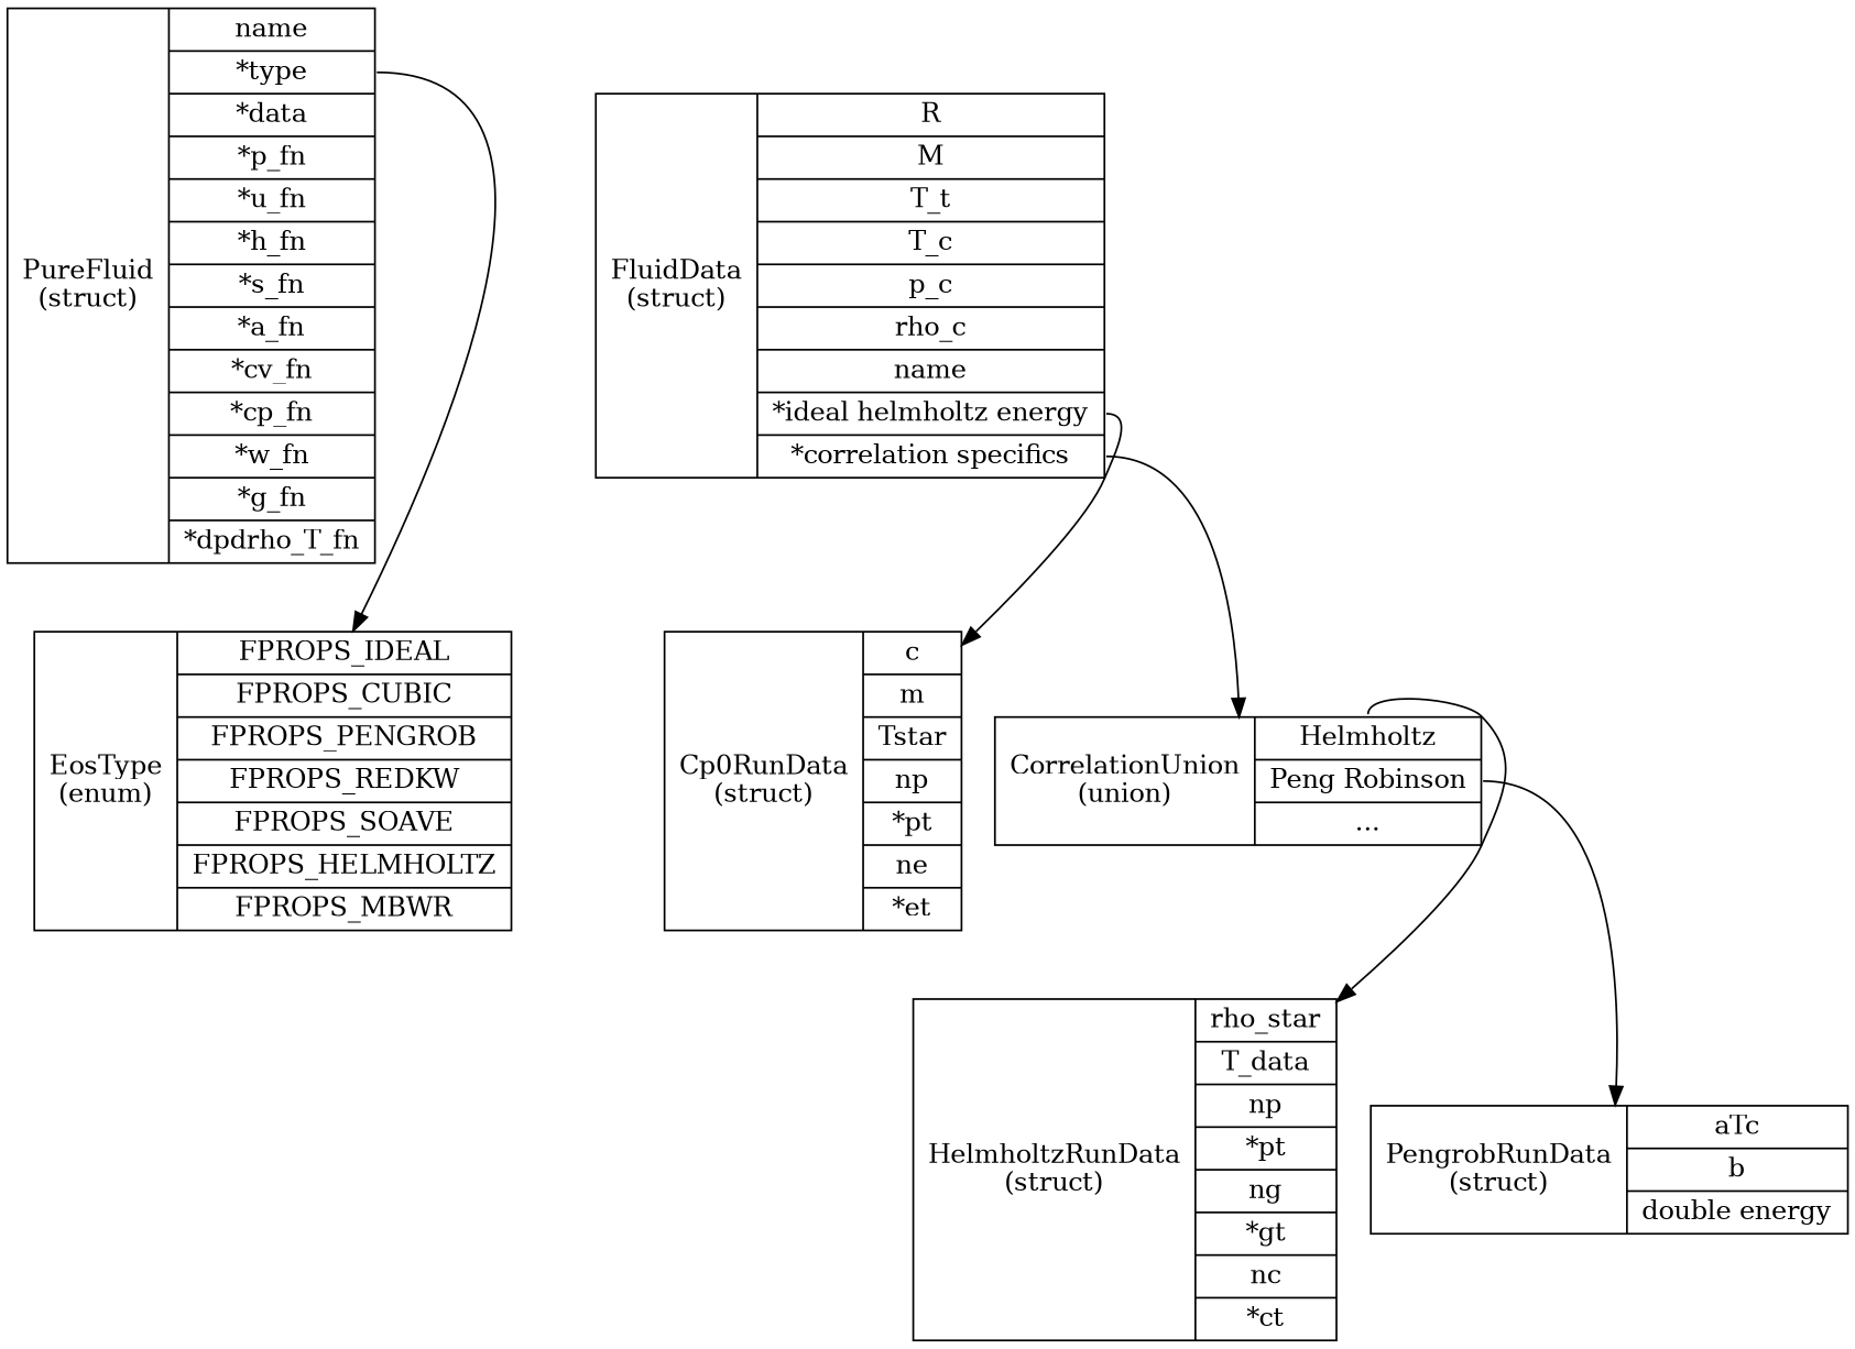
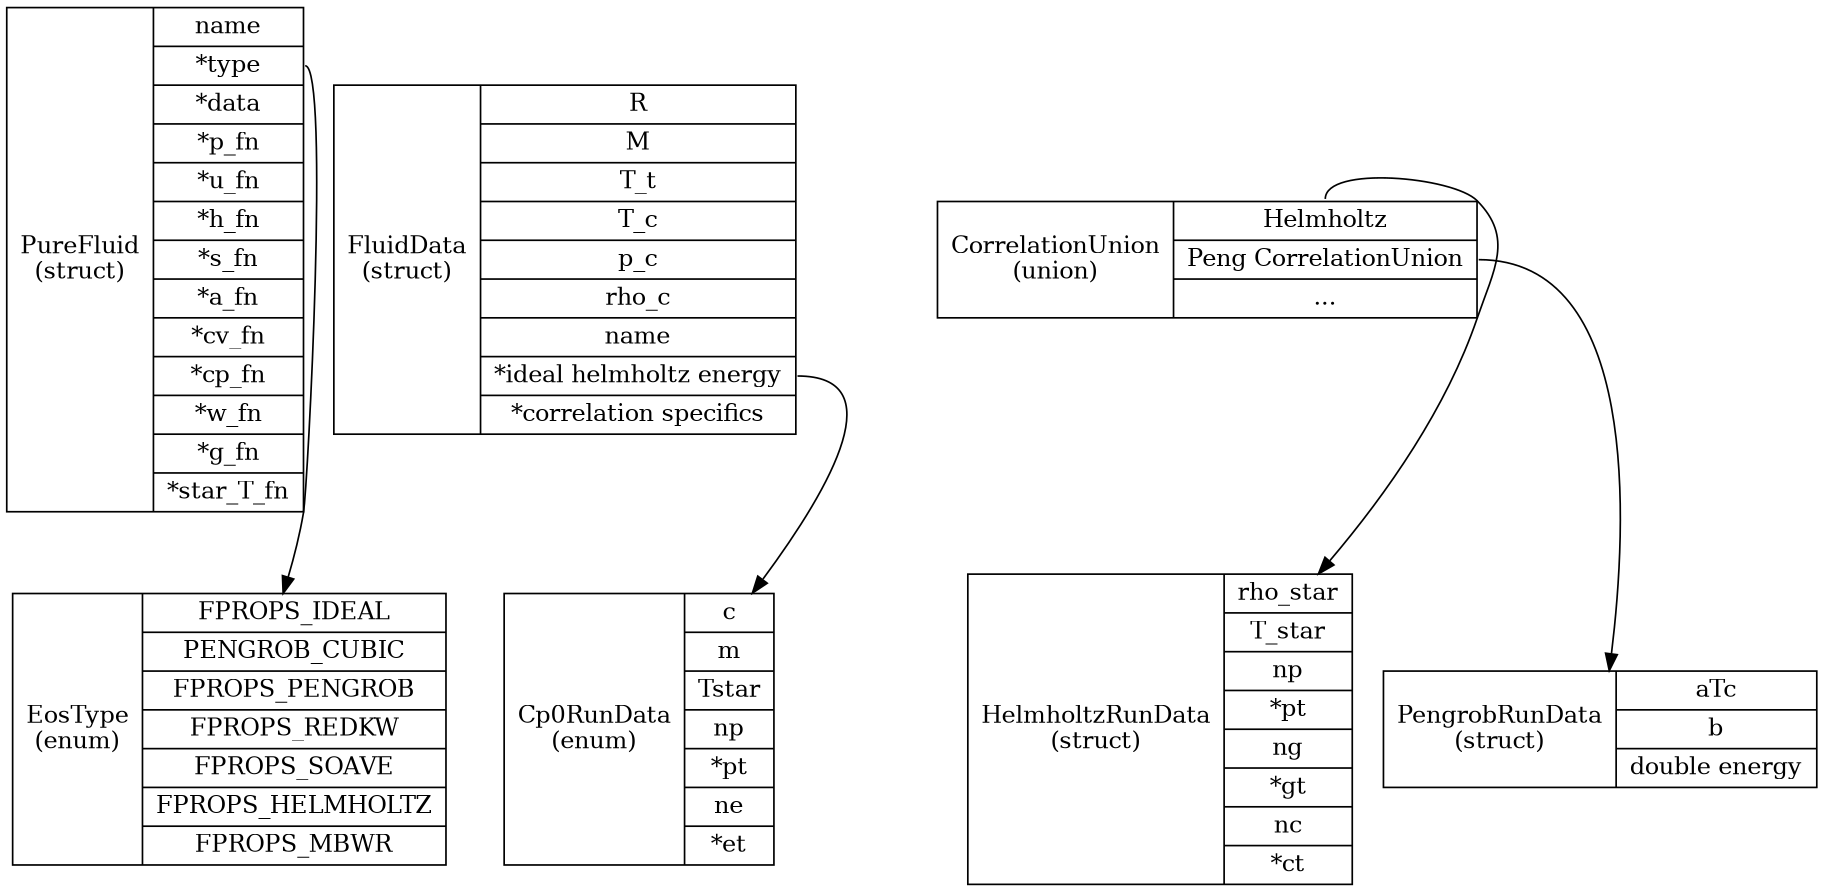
  digraph {
    node [shape=record]
-   n1 [label="PureFluid\n(struct)|{name|<type> *type|<data> *data|*p_fn|*u_fn|*h_fn|*s_fn|*a_fn|*cv_fn|*cp_fn|*w_fn|*g_fn|*dpdrho_T_fn}"]
-   n2 [label="EosType\n(enum)|{FPROPS_IDEAL|FPROPS_CUBIC|FPROPS_PENGROB|FPROPS_REDKW|FPROPS_SOAVE|FPROPS_HELMHOLTZ|FPROPS_MBWR}"]
+   n1 [label="PureFluid\n(struct)|{name|<type> *type|<data> *data|*p_fn|*u_fn|*h_fn|*s_fn|*a_fn|*cv_fn|*cp_fn|*w_fn|*g_fn|*star_T_fn}"]
+   n2 [label="EosType\n(enum)|{FPROPS_IDEAL|PENGROB_CUBIC|FPROPS_PENGROB|FPROPS_REDKW|FPROPS_SOAVE|FPROPS_HELMHOLTZ|FPROPS_MBWR}"]
    n3 [label="FluidData\n(struct)|{R|M|T_t|T_c|p_c|rho_c|name|<ideal>*ideal helmholtz energy|<correlation>*correlation specifics}"]
-   n4 [label="Cp0RunData\n(struct)|{c|m|Tstar|np|*pt|ne|*et}"]
-   n5 [label="CorrelationUnion\n(union)|{<helm>Helmholtz|<pengrob>Peng Robinson|...}"]
-   n6 [label="HelmholtzRunData\n(struct)|{rho_star|T_data|np|*pt|ng|*gt|nc|*ct}"]
+   n4 [label="Cp0RunData\n(enum)|{c|m|Tstar|np|*pt|ne|*et}"]
+   n5 [label="CorrelationUnion\n(union)|{<helm>Helmholtz|<pengrob>Peng CorrelationUnion|...}"]
+   n6 [label="HelmholtzRunData\n(struct)|{rho_star|T_star|np|*pt|ng|*gt|nc|*ct}"]
    n7 [label="PengrobRunData\n(struct)|{aTc|b|double energy}"]
    n1 -> n2 [tailport=type]
    n3 -> n4 [tailport=ideal]
-   n3 -> n5 [tailport=correlation]
    n5 -> n6 [tailport=helm]
    n5 -> n7 [tailport=pengrob]
  }
